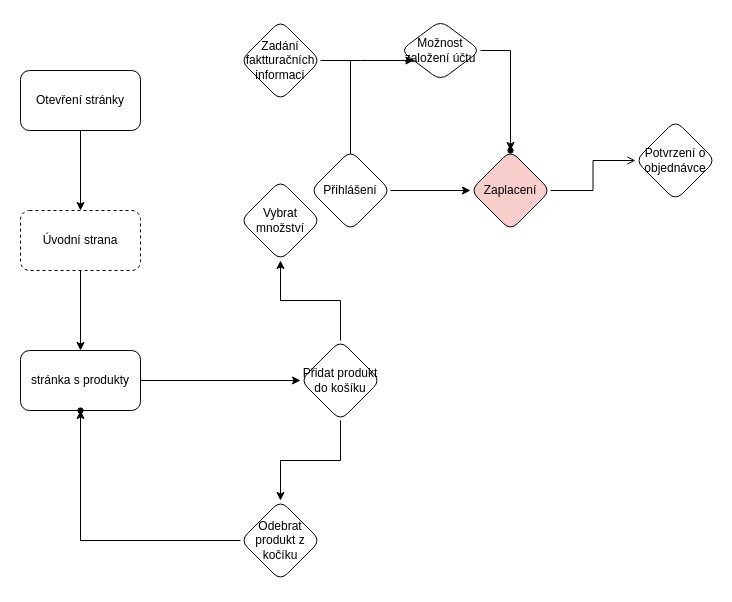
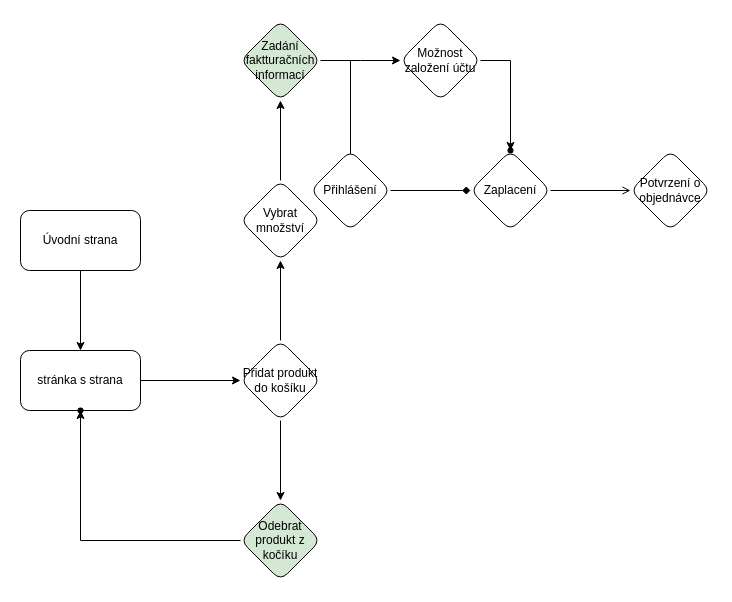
  <mxCell id="0" />
  <mxCell id="1" parent="0" />
- <mxCell id="2" value="" style="edgeStyle=orthogonalEdgeStyle;rounded=0;orthogonalLoop=1;jettySize=auto;html=1;" edge="1" parent="1" source="3" target="5"><mxGeometry relative="1" as="geometry" /></mxCell>
- <mxCell id="3" value="Otevření stránky" style="rounded=1;whiteSpace=wrap;html=1;" vertex="1" parent="1"><mxGeometry x="20" y="70" width="120" height="60" as="geometry" /></mxCell>
  <mxCell id="4" value="" style="edgeStyle=orthogonalEdgeStyle;rounded=0;orthogonalLoop=1;jettySize=auto;html=1;" edge="1" parent="1" source="5" target="7"><mxGeometry relative="1" as="geometry" /></mxCell>
- <mxCell id="5" value="Úvodní strana" style="whiteSpace=wrap;html=1;rounded=1;dashed=1;" vertex="1" parent="1"><mxGeometry x="20" y="210" width="120" height="60" as="geometry" /></mxCell>
+ <mxCell id="5" value="Úvodní strana" style="whiteSpace=wrap;html=1;rounded=1;" vertex="1" parent="1"><mxGeometry x="20" y="210" width="120" height="60" as="geometry" /></mxCell>
  <mxCell id="6" value="" style="edgeStyle=orthogonalEdgeStyle;rounded=0;orthogonalLoop=1;jettySize=auto;html=1;" edge="1" parent="1" source="7" target="10"><mxGeometry relative="1" as="geometry" /></mxCell>
- <mxCell id="7" value="stránka s produkty" style="whiteSpace=wrap;html=1;rounded=1;" vertex="1" parent="1"><mxGeometry x="20" y="350" width="120" height="60" as="geometry" /></mxCell>
+ <mxCell id="7" value="stránka s strana" style="whiteSpace=wrap;html=1;rounded=1;" vertex="1" parent="1"><mxGeometry x="20" y="350" width="120" height="60" as="geometry" /></mxCell>
  <mxCell id="8" value="" style="edgeStyle=orthogonalEdgeStyle;rounded=0;orthogonalLoop=1;jettySize=auto;html=1;" edge="1" parent="1" source="10" target="12"><mxGeometry relative="1" as="geometry" /></mxCell>
  <mxCell id="9" value="" style="edgeStyle=orthogonalEdgeStyle;rounded=0;orthogonalLoop=1;jettySize=auto;html=1;" edge="1" parent="1" source="10" target="16"><mxGeometry relative="1" as="geometry" /></mxCell>
- <mxCell id="10" value="Přidat produkt do košíku" style="rhombus;whiteSpace=wrap;html=1;rounded=1;" vertex="1" parent="1"><mxGeometry x="300" y="340" width="80" height="80" as="geometry" /></mxCell>
+ <mxCell id="10" value="Přidat produkt do košíku" style="rhombus;whiteSpace=wrap;html=1;rounded=1;" vertex="1" parent="1"><mxGeometry x="240" y="340" width="80" height="80" as="geometry" /></mxCell>
+ <mxCell id="11" value="" style="edgeStyle=orthogonalEdgeStyle;rounded=0;orthogonalLoop=1;jettySize=auto;html=1;" edge="1" parent="1" source="12" target="14"><mxGeometry relative="1" as="geometry" /></mxCell>
  <mxCell id="12" value="Vybrat množství" style="rhombus;whiteSpace=wrap;html=1;rounded=1;" vertex="1" parent="1"><mxGeometry x="240" y="180" width="80" height="80" as="geometry" /></mxCell>
  <mxCell id="13" value="" style="edgeStyle=orthogonalEdgeStyle;rounded=0;orthogonalLoop=1;jettySize=auto;html=1;" edge="1" parent="1" source="14" target="19"><mxGeometry relative="1" as="geometry"><Array as="points"><mxPoint x="360" y="60" /><mxPoint x="360" y="60" /></Array></mxGeometry></mxCell>
- <mxCell id="14" value="Zadání faktturačních informací" style="rhombus;whiteSpace=wrap;html=1;rounded=1;" vertex="1" parent="1"><mxGeometry x="240" y="20" width="80" height="80" as="geometry" /></mxCell>
+ <mxCell id="14" value="Zadání faktturačních informací" style="rhombus;whiteSpace=wrap;html=1;rounded=1;fillColor=#d5e8d4;" vertex="1" parent="1"><mxGeometry x="240" y="20" width="80" height="80" as="geometry" /></mxCell>
  <mxCell id="15" value="" style="edgeStyle=orthogonalEdgeStyle;rounded=0;orthogonalLoop=1;jettySize=auto;html=1;" edge="1" parent="1" source="16" target="17"><mxGeometry relative="1" as="geometry" /></mxCell>
- <mxCell id="16" value="Odebrat produkt z kočíku" style="rhombus;whiteSpace=wrap;html=1;rounded=1;" vertex="1" parent="1"><mxGeometry x="240" y="500" width="80" height="80" as="geometry" /></mxCell>
+ <mxCell id="16" value="Odebrat produkt z kočíku" style="rhombus;whiteSpace=wrap;html=1;rounded=1;fillColor=#d5e8d4;" vertex="1" parent="1"><mxGeometry x="240" y="500" width="80" height="80" as="geometry" /></mxCell>
  <mxCell id="17" value="" style="shape=waypoint;sketch=0;size=6;pointerEvents=1;points=[];fillColor=default;resizable=0;rotatable=0;perimeter=centerPerimeter;snapToPoint=1;rounded=1;" vertex="1" parent="1"><mxGeometry x="70" y="400" width="20" height="20" as="geometry" /></mxCell>
  <mxCell id="18" value="" style="edgeStyle=orthogonalEdgeStyle;rounded=0;orthogonalLoop=1;jettySize=auto;html=1;" edge="1" parent="1" source="19" target="25"><mxGeometry relative="1" as="geometry" /></mxCell>
- <mxCell id="19" value="Možnost založení účtu" style="rhombus;whiteSpace=wrap;html=1;rounded=1;" vertex="1" parent="1"><mxGeometry x="400" y="20" width="80" height="60" as="geometry" /></mxCell>
+ <mxCell id="19" value="Možnost založení účtu" style="rhombus;whiteSpace=wrap;html=1;rounded=1;" vertex="1" parent="1"><mxGeometry x="400" y="20" width="80" height="80" as="geometry" /></mxCell>
  <mxCell id="20" value="" style="endArrow=none;html=1;rounded=0;" edge="1" parent="1"><mxGeometry width="50" height="50" relative="1" as="geometry"><mxPoint x="350" y="160" as="sourcePoint" /><mxPoint x="350" y="60" as="targetPoint" /></mxGeometry></mxCell>
- <mxCell id="21" value="" style="edgeStyle=orthogonalEdgeStyle;rounded=0;orthogonalLoop=1;jettySize=auto;html=1;" edge="1" parent="1" source="22" target="24"><mxGeometry relative="1" as="geometry" /></mxCell>
+ <mxCell id="21" value="" style="edgeStyle=orthogonalEdgeStyle;rounded=0;orthogonalLoop=1;jettySize=auto;html=1;endArrow=diamond;" edge="1" parent="1" source="22" target="24"><mxGeometry relative="1" as="geometry" /></mxCell>
  <mxCell id="22" value="Přihlášení" style="rhombus;whiteSpace=wrap;html=1;rounded=1;" vertex="1" parent="1"><mxGeometry x="310" y="150" width="80" height="80" as="geometry" /></mxCell>
  <mxCell id="23" value="" style="edgeStyle=orthogonalEdgeStyle;rounded=0;orthogonalLoop=1;jettySize=auto;html=1;endArrow=open;" edge="1" parent="1" source="24" target="26"><mxGeometry relative="1" as="geometry" /></mxCell>
- <mxCell id="24" value="Zaplacení" style="rhombus;whiteSpace=wrap;html=1;rounded=1;fillColor=#f8cecc;" vertex="1" parent="1"><mxGeometry x="470" y="150" width="80" height="80" as="geometry" /></mxCell>
+ <mxCell id="24" value="Zaplacení" style="rhombus;whiteSpace=wrap;html=1;rounded=1;" vertex="1" parent="1"><mxGeometry x="470" y="150" width="80" height="80" as="geometry" /></mxCell>
  <mxCell id="25" value="" style="shape=waypoint;sketch=0;size=6;pointerEvents=1;points=[];fillColor=default;resizable=0;rotatable=0;perimeter=centerPerimeter;snapToPoint=1;rounded=1;" vertex="1" parent="1"><mxGeometry x="500" y="140" width="20" height="20" as="geometry" /></mxCell>
- <mxCell id="26" value="Potvrzení o objednávce" style="rhombus;whiteSpace=wrap;html=1;rounded=1;" vertex="1" parent="1"><mxGeometry x="635" y="120" width="80" height="80" as="geometry" /></mxCell>
+ <mxCell id="26" value="Potvrzení o objednávce" style="rhombus;whiteSpace=wrap;html=1;rounded=1;" vertex="1" parent="1"><mxGeometry x="630" y="150" width="80" height="80" as="geometry" /></mxCell>
